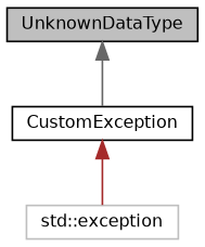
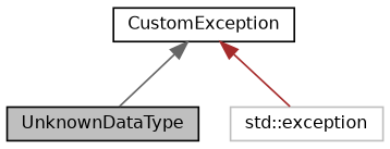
  digraph {
    node [color=black fillcolor=white fontname=Helvetica fontsize=10 shape=record style=filled]
    edge [dir=back fontname=Helvetica fontsize=10 labelfontname=Helvetica labelfontsize=10 style=solid]
    n1 [fillcolor=grey75 fontcolor=black height=0.2 label=UnknownDataType width=0.4]
    n2 [height=0.2 label=CustomException width=0.4]
    n3 [color=grey75 height=0.2 label="std::exception" width=0.4]
-   n1 -> n2 [color=gray40]
+   n2 -> n1 [color=gray40]
    n2 -> n3 [color=brown]
  }
